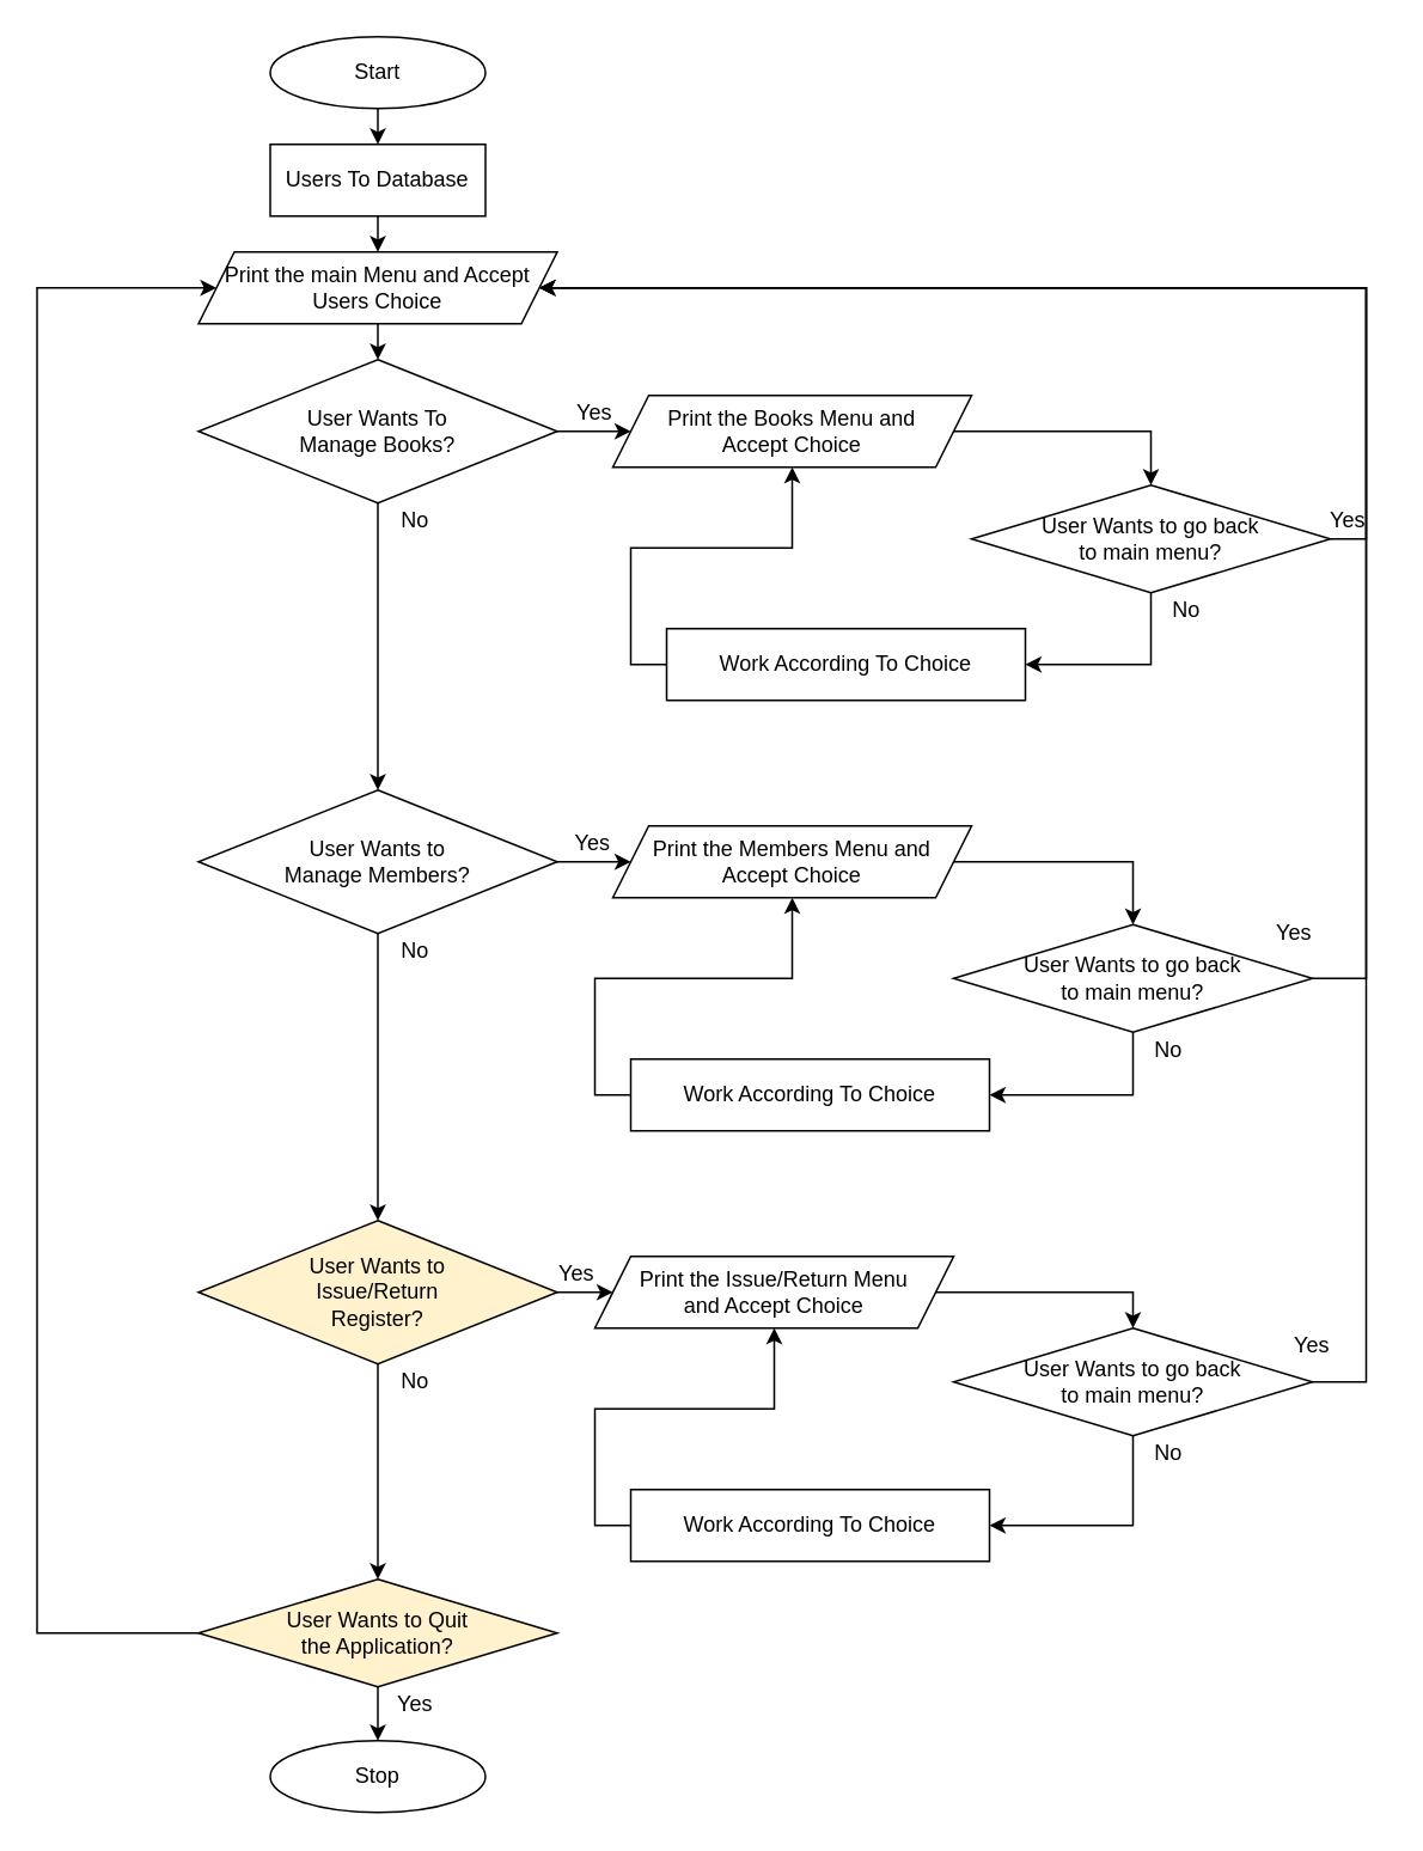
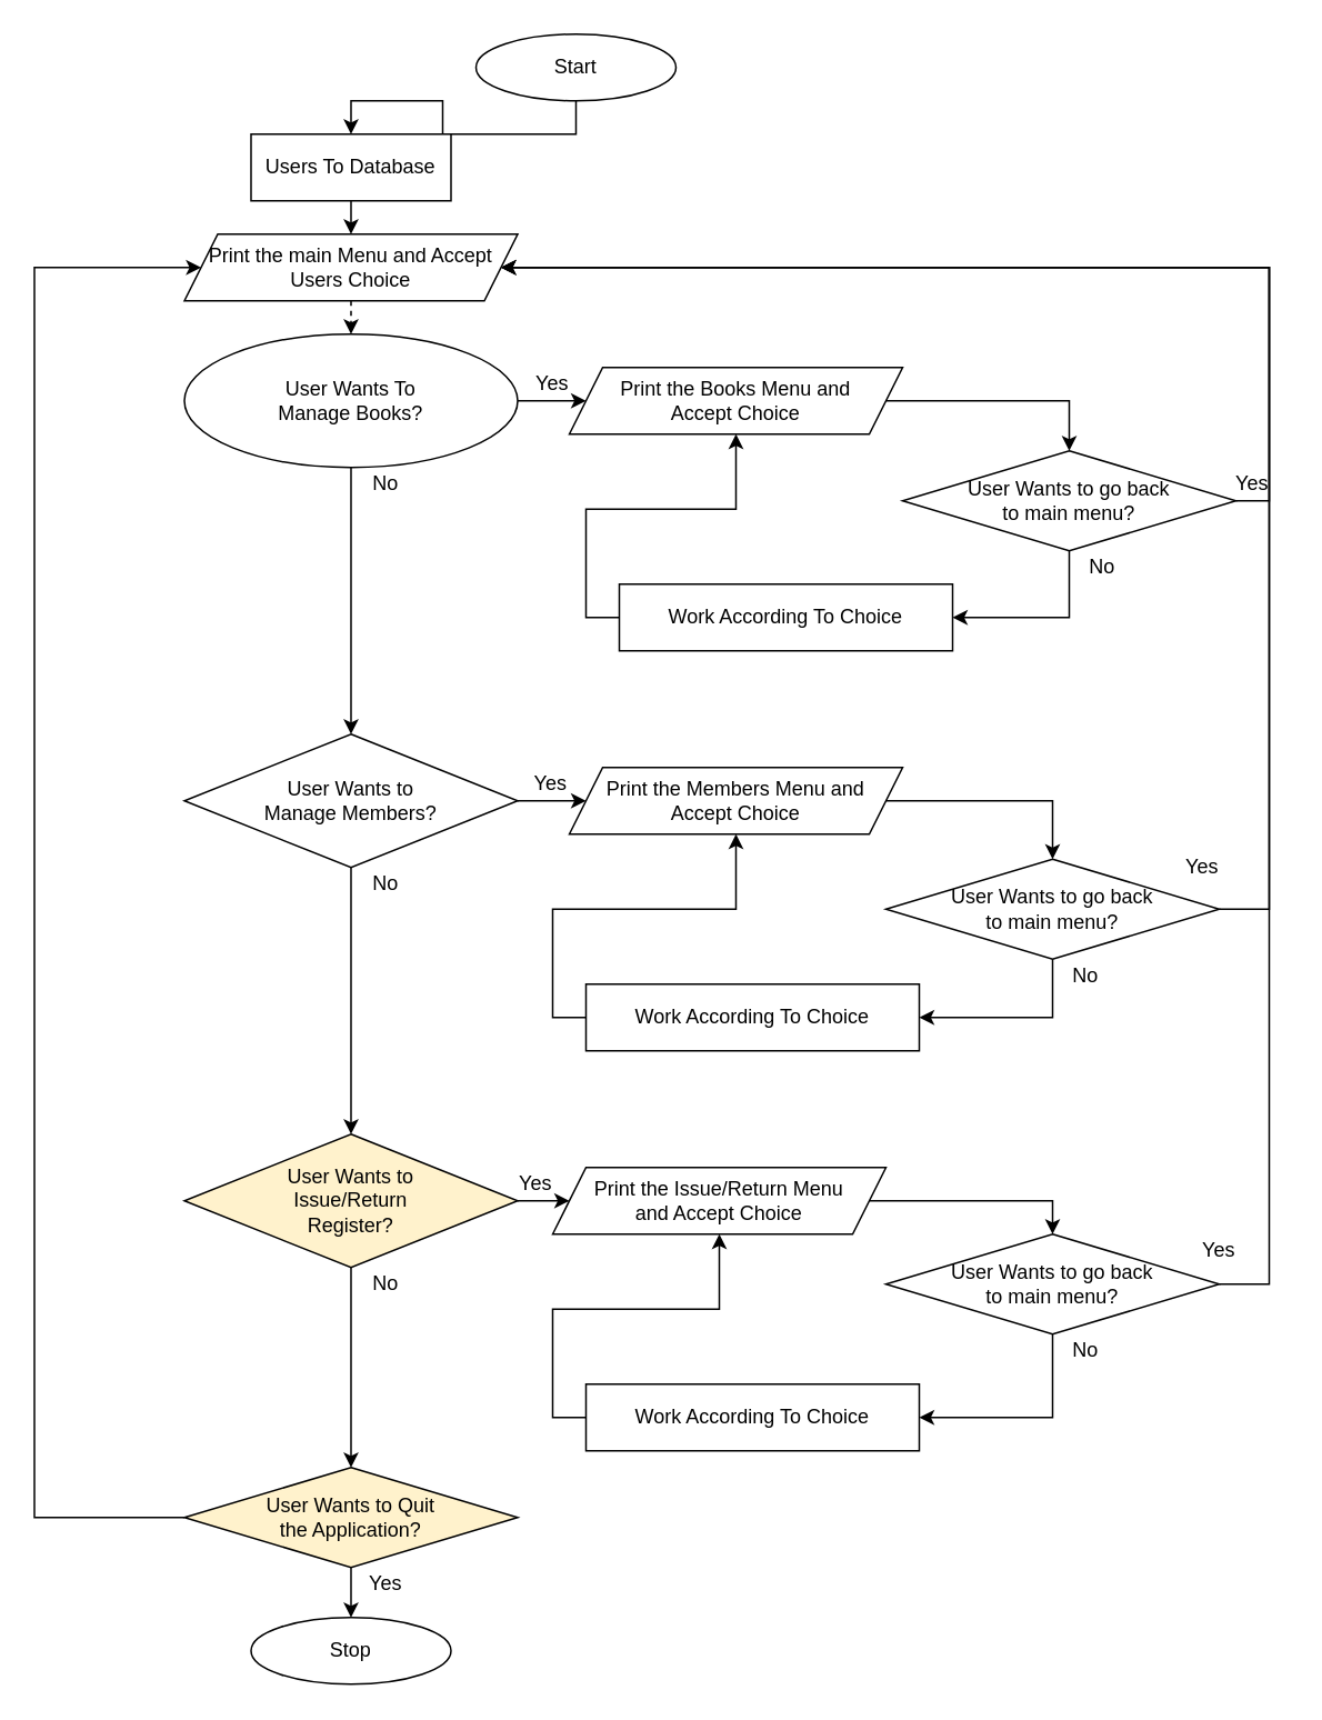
  <mxCell id="0" />
  <mxCell id="1" parent="0" />
  <mxCell id="2" style="edgeStyle=orthogonalEdgeStyle;rounded=0;orthogonalLoop=1;jettySize=auto;html=1;exitX=0.5;exitY=1;exitDx=0;exitDy=0;entryX=0.5;entryY=0;entryDx=0;entryDy=0;" edge="1" parent="1" source="3" target="8"><mxGeometry relative="1" as="geometry" /></mxCell>
- <mxCell id="3" value="Start" style="ellipse;whiteSpace=wrap;html=1;" vertex="1" parent="1"><mxGeometry x="150" y="20" width="120" height="40" as="geometry" /></mxCell>
+ <mxCell id="3" value="Start" style="ellipse;whiteSpace=wrap;html=1;" vertex="1" parent="1"><mxGeometry x="285" y="20" width="120" height="40" as="geometry" /></mxCell>
  <mxCell id="4" value="Stop" style="ellipse;whiteSpace=wrap;html=1;" vertex="1" parent="1"><mxGeometry x="150" y="970" width="120" height="40" as="geometry" /></mxCell>
- <mxCell id="5" style="edgeStyle=orthogonalEdgeStyle;rounded=0;orthogonalLoop=1;jettySize=auto;html=1;exitX=0.5;exitY=1;exitDx=0;exitDy=0;entryX=0.5;entryY=0;entryDx=0;entryDy=0;" edge="1" parent="1" source="6" target="11"><mxGeometry relative="1" as="geometry" /></mxCell>
+ <mxCell id="5" style="edgeStyle=orthogonalEdgeStyle;rounded=0;orthogonalLoop=1;jettySize=auto;html=1;exitX=0.5;exitY=1;exitDx=0;exitDy=0;entryX=0.5;entryY=0;entryDx=0;entryDy=0;dashed=1;" edge="1" parent="1" source="6" target="11"><mxGeometry relative="1" as="geometry" /></mxCell>
  <mxCell id="6" value="Print the main Menu and Accept Users Choice" style="shape=parallelogram;perimeter=parallelogramPerimeter;whiteSpace=wrap;html=1;fixedSize=1;" vertex="1" parent="1"><mxGeometry x="110" y="140" width="200" height="40" as="geometry" /></mxCell>
  <mxCell id="7" style="edgeStyle=orthogonalEdgeStyle;rounded=0;orthogonalLoop=1;jettySize=auto;html=1;exitX=0.5;exitY=1;exitDx=0;exitDy=0;entryX=0.5;entryY=0;entryDx=0;entryDy=0;" edge="1" parent="1" source="8" target="6"><mxGeometry relative="1" as="geometry" /></mxCell>
  <mxCell id="8" value="Users To Database" style="rounded=0;whiteSpace=wrap;html=1;" vertex="1" parent="1"><mxGeometry x="150" y="80" width="120" height="40" as="geometry" /></mxCell>
  <mxCell id="9" style="edgeStyle=orthogonalEdgeStyle;rounded=0;orthogonalLoop=1;jettySize=auto;html=1;exitX=0.5;exitY=1;exitDx=0;exitDy=0;entryX=0.5;entryY=0;entryDx=0;entryDy=0;" edge="1" parent="1" source="11" target="17"><mxGeometry relative="1" as="geometry" /></mxCell>
  <mxCell id="10" style="edgeStyle=orthogonalEdgeStyle;rounded=0;orthogonalLoop=1;jettySize=auto;html=1;exitX=1;exitY=0.5;exitDx=0;exitDy=0;entryX=0;entryY=0.5;entryDx=0;entryDy=0;" edge="1" parent="1" source="11" target="13"><mxGeometry relative="1" as="geometry" /></mxCell>
- <mxCell id="11" value="User Wants To &lt;br&gt;Manage Books?" style="rhombus;whiteSpace=wrap;html=1;" vertex="1" parent="1"><mxGeometry x="110" y="200" width="200" height="80" as="geometry" /></mxCell>
+ <mxCell id="11" value="User Wants To &lt;br&gt;Manage Books?" style="ellipse;whiteSpace=wrap;html=1;" vertex="1" parent="1"><mxGeometry x="110" y="200" width="200" height="80" as="geometry" /></mxCell>
  <mxCell id="12" style="edgeStyle=orthogonalEdgeStyle;rounded=0;orthogonalLoop=1;jettySize=auto;html=1;exitX=1;exitY=0.5;exitDx=0;exitDy=0;entryX=0.5;entryY=0;entryDx=0;entryDy=0;" edge="1" parent="1" source="13" target="34"><mxGeometry relative="1" as="geometry"><Array as="points"><mxPoint x="641" y="240" /></Array></mxGeometry></mxCell>
  <mxCell id="13" value="Print the Books Menu and&lt;br&gt;Accept Choice" style="shape=parallelogram;perimeter=parallelogramPerimeter;whiteSpace=wrap;html=1;fixedSize=1;" vertex="1" parent="1"><mxGeometry x="341" y="220" width="200" height="40" as="geometry" /></mxCell>
  <mxCell id="14" value="Yes" style="text;html=1;strokeColor=none;fillColor=none;align=center;verticalAlign=middle;whiteSpace=wrap;rounded=0;" vertex="1" parent="1"><mxGeometry x="311" y="220" width="40" height="20" as="geometry" /></mxCell>
  <mxCell id="15" style="edgeStyle=orthogonalEdgeStyle;rounded=0;orthogonalLoop=1;jettySize=auto;html=1;exitX=0.5;exitY=1;exitDx=0;exitDy=0;entryX=0.5;entryY=0;entryDx=0;entryDy=0;" edge="1" parent="1" source="17" target="23"><mxGeometry relative="1" as="geometry" /></mxCell>
  <mxCell id="16" style="edgeStyle=orthogonalEdgeStyle;rounded=0;orthogonalLoop=1;jettySize=auto;html=1;exitX=1;exitY=0.5;exitDx=0;exitDy=0;entryX=0;entryY=0.5;entryDx=0;entryDy=0;" edge="1" parent="1" source="17" target="19"><mxGeometry relative="1" as="geometry" /></mxCell>
  <mxCell id="17" value="User Wants to &lt;br&gt;Manage Members?" style="rhombus;whiteSpace=wrap;html=1;" vertex="1" parent="1"><mxGeometry x="110" y="440" width="200" height="80" as="geometry" /></mxCell>
  <mxCell id="18" style="edgeStyle=orthogonalEdgeStyle;rounded=0;orthogonalLoop=1;jettySize=auto;html=1;exitX=1;exitY=0.5;exitDx=0;exitDy=0;entryX=0.5;entryY=0;entryDx=0;entryDy=0;" edge="1" parent="1" source="19" target="37"><mxGeometry relative="1" as="geometry"><Array as="points"><mxPoint x="631" y="480" /></Array></mxGeometry></mxCell>
  <mxCell id="19" value="Print the Members Menu and&lt;br&gt;Accept Choice" style="shape=parallelogram;perimeter=parallelogramPerimeter;whiteSpace=wrap;html=1;fixedSize=1;" vertex="1" parent="1"><mxGeometry x="341" y="460" width="200" height="40" as="geometry" /></mxCell>
  <mxCell id="20" value="No" style="text;html=1;strokeColor=none;fillColor=none;align=center;verticalAlign=middle;whiteSpace=wrap;rounded=0;" vertex="1" parent="1"><mxGeometry x="211" y="280" width="40" height="20" as="geometry" /></mxCell>
  <mxCell id="21" style="edgeStyle=orthogonalEdgeStyle;rounded=0;orthogonalLoop=1;jettySize=auto;html=1;exitX=0.5;exitY=1;exitDx=0;exitDy=0;entryX=0.5;entryY=0;entryDx=0;entryDy=0;" edge="1" parent="1" source="23" target="28"><mxGeometry relative="1" as="geometry" /></mxCell>
  <mxCell id="22" style="edgeStyle=orthogonalEdgeStyle;rounded=0;orthogonalLoop=1;jettySize=auto;html=1;exitX=1;exitY=0.5;exitDx=0;exitDy=0;entryX=0;entryY=0.5;entryDx=0;entryDy=0;" edge="1" parent="1" source="23" target="25"><mxGeometry relative="1" as="geometry" /></mxCell>
  <mxCell id="23" value="User Wants to &lt;br&gt;Issue/Return&lt;br&gt;Register?" style="rhombus;whiteSpace=wrap;html=1;fillColor=#fff2cc;" vertex="1" parent="1"><mxGeometry x="110" y="680" width="200" height="80" as="geometry" /></mxCell>
  <mxCell id="24" style="edgeStyle=orthogonalEdgeStyle;rounded=0;orthogonalLoop=1;jettySize=auto;html=1;exitX=1;exitY=0.5;exitDx=0;exitDy=0;entryX=0.5;entryY=0;entryDx=0;entryDy=0;" edge="1" parent="1" source="25" target="42"><mxGeometry relative="1" as="geometry"><Array as="points"><mxPoint x="631" y="720" /></Array></mxGeometry></mxCell>
  <mxCell id="25" value="Print the Issue/Return Menu &lt;br&gt;and Accept Choice" style="shape=parallelogram;perimeter=parallelogramPerimeter;whiteSpace=wrap;html=1;fixedSize=1;" vertex="1" parent="1"><mxGeometry x="331" y="700" width="200" height="40" as="geometry" /></mxCell>
  <mxCell id="26" style="edgeStyle=orthogonalEdgeStyle;rounded=0;orthogonalLoop=1;jettySize=auto;html=1;exitX=0.5;exitY=1;exitDx=0;exitDy=0;entryX=0.5;entryY=0;entryDx=0;entryDy=0;" edge="1" parent="1" source="28" target="4"><mxGeometry relative="1" as="geometry" /></mxCell>
  <mxCell id="27" style="edgeStyle=orthogonalEdgeStyle;rounded=0;orthogonalLoop=1;jettySize=auto;html=1;exitX=0;exitY=0.5;exitDx=0;exitDy=0;entryX=0;entryY=0.5;entryDx=0;entryDy=0;" edge="1" parent="1" source="28" target="6"><mxGeometry relative="1" as="geometry"><mxPoint x="30" y="200" as="targetPoint" /><Array as="points"><mxPoint x="20" y="910" /><mxPoint x="20" y="160" /></Array></mxGeometry></mxCell>
  <mxCell id="28" value="User Wants to Quit &lt;br&gt;the Application?" style="rhombus;whiteSpace=wrap;html=1;fillColor=#fff2cc;" vertex="1" parent="1"><mxGeometry x="110" y="880" width="200" height="60" as="geometry" /></mxCell>
  <mxCell id="29" style="edgeStyle=orthogonalEdgeStyle;rounded=0;orthogonalLoop=1;jettySize=auto;html=1;exitX=0;exitY=0.5;exitDx=0;exitDy=0;entryX=0.5;entryY=1;entryDx=0;entryDy=0;" edge="1" parent="1" source="30" target="13"><mxGeometry relative="1" as="geometry" /></mxCell>
  <mxCell id="30" value="Work According To Choice" style="rounded=0;whiteSpace=wrap;html=1;" vertex="1" parent="1"><mxGeometry x="371" y="350" width="200" height="40" as="geometry" /></mxCell>
  <mxCell id="31" style="edgeStyle=orthogonalEdgeStyle;rounded=0;orthogonalLoop=1;jettySize=auto;html=1;exitX=0.5;exitY=1;exitDx=0;exitDy=0;" edge="1" parent="1" source="8" target="8"><mxGeometry relative="1" as="geometry" /></mxCell>
  <mxCell id="32" style="edgeStyle=orthogonalEdgeStyle;rounded=0;orthogonalLoop=1;jettySize=auto;html=1;exitX=1;exitY=0.5;exitDx=0;exitDy=0;entryX=1;entryY=0.5;entryDx=0;entryDy=0;" edge="1" parent="1" source="34" target="6"><mxGeometry relative="1" as="geometry"><Array as="points"><mxPoint x="761" y="300" /><mxPoint x="761" y="160" /></Array></mxGeometry></mxCell>
  <mxCell id="33" style="edgeStyle=orthogonalEdgeStyle;rounded=0;orthogonalLoop=1;jettySize=auto;html=1;exitX=0.5;exitY=1;exitDx=0;exitDy=0;entryX=1;entryY=0.5;entryDx=0;entryDy=0;" edge="1" parent="1" source="34" target="30"><mxGeometry relative="1" as="geometry" /></mxCell>
  <mxCell id="34" value="User Wants to go back&lt;br&gt;to main menu?" style="rhombus;whiteSpace=wrap;html=1;" vertex="1" parent="1"><mxGeometry x="541" y="270" width="200" height="60" as="geometry" /></mxCell>
  <mxCell id="35" style="edgeStyle=orthogonalEdgeStyle;rounded=0;orthogonalLoop=1;jettySize=auto;html=1;exitX=0.5;exitY=1;exitDx=0;exitDy=0;entryX=1;entryY=0.5;entryDx=0;entryDy=0;" edge="1" parent="1" source="37" target="39"><mxGeometry relative="1" as="geometry" /></mxCell>
  <mxCell id="36" style="edgeStyle=orthogonalEdgeStyle;rounded=0;orthogonalLoop=1;jettySize=auto;html=1;exitX=1;exitY=0.5;exitDx=0;exitDy=0;entryX=1;entryY=0.5;entryDx=0;entryDy=0;" edge="1" parent="1" source="37" target="6"><mxGeometry relative="1" as="geometry"><Array as="points"><mxPoint x="761" y="545" /><mxPoint x="761" y="160" /></Array></mxGeometry></mxCell>
  <mxCell id="37" value="User Wants to go back&lt;br&gt;to main menu?" style="rhombus;whiteSpace=wrap;html=1;" vertex="1" parent="1"><mxGeometry x="531" y="515" width="200" height="60" as="geometry" /></mxCell>
  <mxCell id="38" style="edgeStyle=orthogonalEdgeStyle;rounded=0;orthogonalLoop=1;jettySize=auto;html=1;exitX=0;exitY=0.5;exitDx=0;exitDy=0;entryX=0.5;entryY=1;entryDx=0;entryDy=0;" edge="1" parent="1" source="39" target="19"><mxGeometry relative="1" as="geometry" /></mxCell>
  <mxCell id="39" value="Work According To Choice" style="rounded=0;whiteSpace=wrap;html=1;" vertex="1" parent="1"><mxGeometry x="351" y="590" width="200" height="40" as="geometry" /></mxCell>
  <mxCell id="40" style="edgeStyle=orthogonalEdgeStyle;rounded=0;orthogonalLoop=1;jettySize=auto;html=1;exitX=0.5;exitY=1;exitDx=0;exitDy=0;entryX=1;entryY=0.5;entryDx=0;entryDy=0;" edge="1" parent="1" source="42" target="44"><mxGeometry relative="1" as="geometry" /></mxCell>
  <mxCell id="41" style="edgeStyle=orthogonalEdgeStyle;rounded=0;orthogonalLoop=1;jettySize=auto;html=1;exitX=1;exitY=0.5;exitDx=0;exitDy=0;entryX=1;entryY=0.5;entryDx=0;entryDy=0;" edge="1" parent="1" source="42" target="6"><mxGeometry relative="1" as="geometry"><Array as="points"><mxPoint x="761" y="770" /><mxPoint x="761" y="160" /></Array></mxGeometry></mxCell>
  <mxCell id="42" value="User Wants to go back&lt;br&gt;to main menu?" style="rhombus;whiteSpace=wrap;html=1;" vertex="1" parent="1"><mxGeometry x="531" y="740" width="200" height="60" as="geometry" /></mxCell>
  <mxCell id="43" style="edgeStyle=orthogonalEdgeStyle;rounded=0;orthogonalLoop=1;jettySize=auto;html=1;exitX=0;exitY=0.5;exitDx=0;exitDy=0;entryX=0.5;entryY=1;entryDx=0;entryDy=0;" edge="1" parent="1" source="44" target="25"><mxGeometry relative="1" as="geometry" /></mxCell>
  <mxCell id="44" value="Work According To Choice" style="rounded=0;whiteSpace=wrap;html=1;" vertex="1" parent="1"><mxGeometry x="351" y="830" width="200" height="40" as="geometry" /></mxCell>
  <mxCell id="45" value="Yes" style="text;html=1;strokeColor=none;fillColor=none;align=center;verticalAlign=middle;whiteSpace=wrap;rounded=0;" vertex="1" parent="1"><mxGeometry x="310" y="460" width="40" height="20" as="geometry" /></mxCell>
  <mxCell id="46" value="Yes" style="text;html=1;strokeColor=none;fillColor=none;align=center;verticalAlign=middle;whiteSpace=wrap;rounded=0;" vertex="1" parent="1"><mxGeometry x="301" y="700" width="40" height="20" as="geometry" /></mxCell>
  <mxCell id="47" value="Yes" style="text;html=1;strokeColor=none;fillColor=none;align=center;verticalAlign=middle;whiteSpace=wrap;rounded=0;" vertex="1" parent="1"><mxGeometry x="211" y="940" width="40" height="20" as="geometry" /></mxCell>
  <mxCell id="48" value="Yes" style="text;html=1;strokeColor=none;fillColor=none;align=center;verticalAlign=middle;whiteSpace=wrap;rounded=0;" vertex="1" parent="1"><mxGeometry x="731" y="280" width="40" height="20" as="geometry" /></mxCell>
  <mxCell id="49" value="Yes" style="text;html=1;strokeColor=none;fillColor=none;align=center;verticalAlign=middle;whiteSpace=wrap;rounded=0;" vertex="1" parent="1"><mxGeometry x="701" y="510" width="40" height="20" as="geometry" /></mxCell>
  <mxCell id="50" value="Yes" style="text;html=1;strokeColor=none;fillColor=none;align=center;verticalAlign=middle;whiteSpace=wrap;rounded=0;" vertex="1" parent="1"><mxGeometry x="711" y="740" width="40" height="20" as="geometry" /></mxCell>
  <mxCell id="51" value="No" style="text;html=1;strokeColor=none;fillColor=none;align=center;verticalAlign=middle;whiteSpace=wrap;rounded=0;" vertex="1" parent="1"><mxGeometry x="211" y="520" width="40" height="20" as="geometry" /></mxCell>
  <mxCell id="52" value="No" style="text;html=1;strokeColor=none;fillColor=none;align=center;verticalAlign=middle;whiteSpace=wrap;rounded=0;" vertex="1" parent="1"><mxGeometry x="211" y="760" width="40" height="20" as="geometry" /></mxCell>
  <mxCell id="53" value="No" style="text;html=1;strokeColor=none;fillColor=none;align=center;verticalAlign=middle;whiteSpace=wrap;rounded=0;" vertex="1" parent="1"><mxGeometry x="641" y="330" width="40" height="20" as="geometry" /></mxCell>
  <mxCell id="54" value="No" style="text;html=1;strokeColor=none;fillColor=none;align=center;verticalAlign=middle;whiteSpace=wrap;rounded=0;" vertex="1" parent="1"><mxGeometry x="631" y="575" width="40" height="20" as="geometry" /></mxCell>
  <mxCell id="55" value="No" style="text;html=1;strokeColor=none;fillColor=none;align=center;verticalAlign=middle;whiteSpace=wrap;rounded=0;" vertex="1" parent="1"><mxGeometry x="631" y="800" width="40" height="20" as="geometry" /></mxCell>
